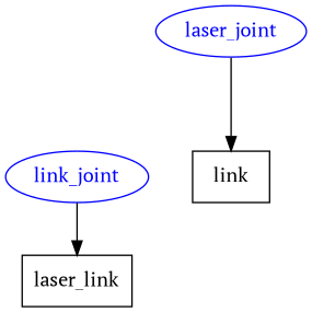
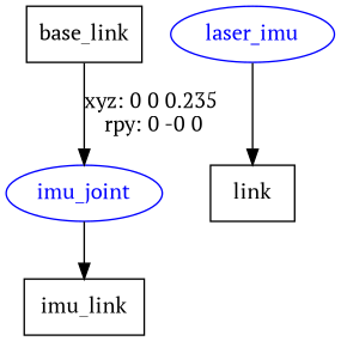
  digraph {
    fontname="PT Serif"
    node [fontname="PT Serif" shape=box]
    edge [fontname="PT Serif"]
-   imu_joint [color=blue fontcolor=blue shape=ellipse label=link_joint]
-   n3 [label=laser_link]
-   laser_joint [color=blue fontcolor=blue shape=ellipse]
+   n1 [label=base_link]
+   imu_joint [color=blue fontcolor=blue shape=ellipse]
+   n3 [label=imu_link]
+   laser_joint [color=blue fontcolor=blue shape=ellipse label=laser_imu]
    n5 [label=link]
+   n1 -> imu_joint [label="xyz: 0 0 0.235 \nrpy: 0 -0 0"]
    imu_joint -> n3
    laser_joint -> n5
  }
